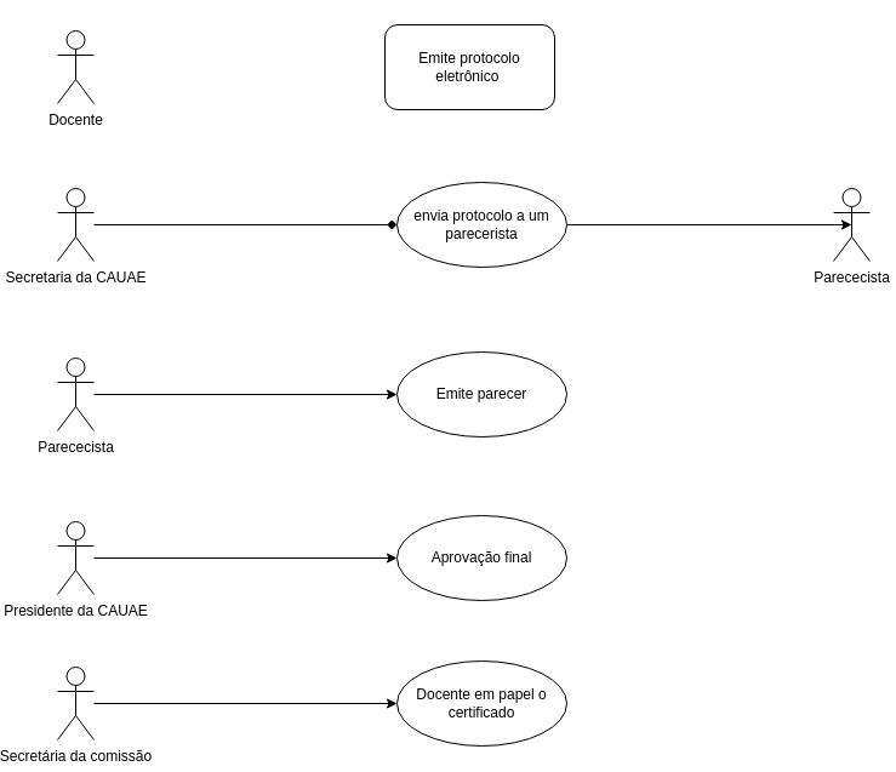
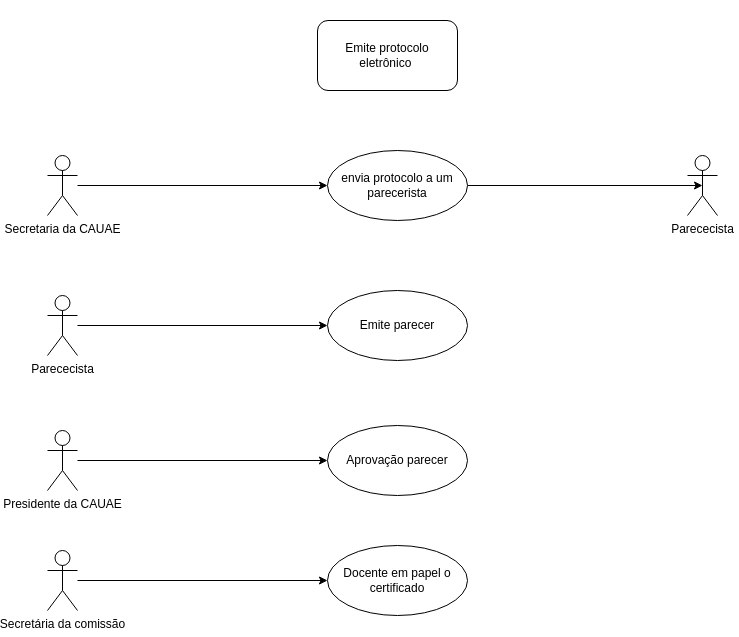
  <mxCell id="0" />
  <mxCell id="1" parent="0" />
- <mxCell id="2" value="Docente" style="shape=umlActor;verticalLabelPosition=bottom;verticalAlign=top;html=1;" vertex="1" parent="1"><mxGeometry x="20" y="25" width="30" height="60" as="geometry" /></mxCell>
  <mxCell id="3" value="Emite protocolo eletrônico&amp;nbsp;" style="whiteSpace=wrap;html=1;rounded=1;" vertex="1" parent="1"><mxGeometry x="290" y="20" width="140" height="70" as="geometry" /></mxCell>
- <mxCell id="4" style="edgeStyle=orthogonalEdgeStyle;rounded=0;orthogonalLoop=1;jettySize=auto;html=1;entryX=0;entryY=0.5;entryDx=0;entryDy=0;endArrow=diamond;" edge="1" parent="1" source="5" target="7"><mxGeometry relative="1" as="geometry" /></mxCell>
+ <mxCell id="4" style="edgeStyle=orthogonalEdgeStyle;rounded=0;orthogonalLoop=1;jettySize=auto;html=1;entryX=0;entryY=0.5;entryDx=0;entryDy=0;" edge="1" parent="1" source="5" target="7"><mxGeometry relative="1" as="geometry" /></mxCell>
  <mxCell id="5" value="Secretaria da CAUAE" style="shape=umlActor;verticalLabelPosition=bottom;verticalAlign=top;html=1;" vertex="1" parent="1"><mxGeometry x="20" y="155" width="30" height="60" as="geometry" /></mxCell>
  <mxCell id="6" style="edgeStyle=orthogonalEdgeStyle;rounded=0;orthogonalLoop=1;jettySize=auto;html=1;entryX=0.5;entryY=0.5;entryDx=0;entryDy=0;entryPerimeter=0;" edge="1" parent="1" source="7" target="8"><mxGeometry relative="1" as="geometry" /></mxCell>
  <mxCell id="7" value="envia protocolo a um parecerista" style="ellipse;whiteSpace=wrap;html=1;" vertex="1" parent="1"><mxGeometry x="300" y="150" width="140" height="70" as="geometry" /></mxCell>
  <mxCell id="8" value="Parececista" style="shape=umlActor;verticalLabelPosition=bottom;verticalAlign=top;html=1;" vertex="1" parent="1"><mxGeometry x="660" y="155" width="30" height="60" as="geometry" /></mxCell>
  <mxCell id="9" style="edgeStyle=orthogonalEdgeStyle;rounded=0;orthogonalLoop=1;jettySize=auto;html=1;entryX=0;entryY=0.5;entryDx=0;entryDy=0;" edge="1" parent="1" source="10" target="11"><mxGeometry relative="1" as="geometry" /></mxCell>
  <mxCell id="10" value="Parececista" style="shape=umlActor;verticalLabelPosition=bottom;verticalAlign=top;html=1;" vertex="1" parent="1"><mxGeometry x="20" y="295" width="30" height="60" as="geometry" /></mxCell>
  <mxCell id="11" value="Emite parecer" style="ellipse;whiteSpace=wrap;html=1;" vertex="1" parent="1"><mxGeometry x="300" y="290" width="140" height="70" as="geometry" /></mxCell>
  <mxCell id="12" style="edgeStyle=orthogonalEdgeStyle;rounded=0;orthogonalLoop=1;jettySize=auto;html=1;entryX=0;entryY=0.5;entryDx=0;entryDy=0;" edge="1" parent="1" source="13" target="14"><mxGeometry relative="1" as="geometry" /></mxCell>
  <mxCell id="13" value="Presidente da CAUAE" style="shape=umlActor;verticalLabelPosition=bottom;verticalAlign=top;html=1;" vertex="1" parent="1"><mxGeometry x="20" y="430" width="30" height="60" as="geometry" /></mxCell>
- <mxCell id="14" value="Aprovação final" style="ellipse;whiteSpace=wrap;html=1;" vertex="1" parent="1"><mxGeometry x="300" y="425" width="140" height="70" as="geometry" /></mxCell>
+ <mxCell id="14" value="Aprovação parecer" style="ellipse;whiteSpace=wrap;html=1;" vertex="1" parent="1"><mxGeometry x="300" y="425" width="140" height="70" as="geometry" /></mxCell>
  <mxCell id="15" style="edgeStyle=orthogonalEdgeStyle;rounded=0;orthogonalLoop=1;jettySize=auto;html=1;entryX=0;entryY=0.5;entryDx=0;entryDy=0;" edge="1" parent="1" source="16" target="17"><mxGeometry relative="1" as="geometry" /></mxCell>
  <mxCell id="16" value="Secretária da comissão" style="shape=umlActor;verticalLabelPosition=bottom;verticalAlign=top;html=1;" vertex="1" parent="1"><mxGeometry x="20" y="550" width="30" height="60" as="geometry" /></mxCell>
  <mxCell id="17" value="Docente em papel o certificado" style="ellipse;whiteSpace=wrap;html=1;" vertex="1" parent="1"><mxGeometry x="300" y="545" width="140" height="70" as="geometry" /></mxCell>
